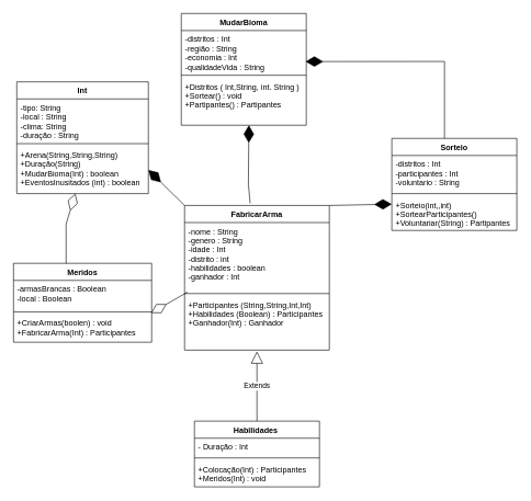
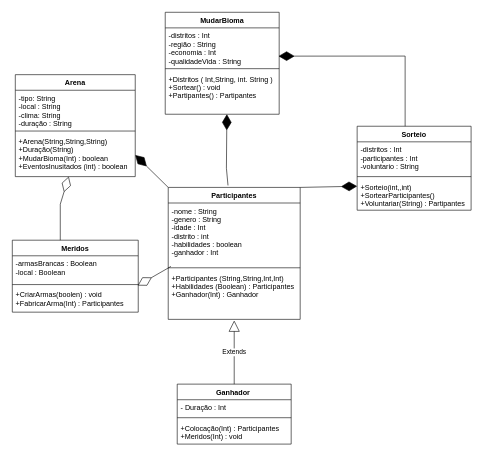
  <mxCell id="0" />
  <mxCell id="1" parent="0" />
  <mxCell id="2" value="Sorteio" style="swimlane;fontStyle=1;align=center;verticalAlign=top;childLayout=stackLayout;horizontal=1;startSize=26;horizontalStack=0;resizeParent=1;resizeParentMax=0;resizeLast=0;collapsible=1;marginBottom=0;" vertex="1" parent="1"><mxGeometry x="595" y="210" width="190" height="140" as="geometry" /></mxCell>
  <mxCell id="3" value="-distritos : Int&#10;-participantes : Int&#10;-voluntario : String&#10;" style="text;strokeColor=none;fillColor=none;align=left;verticalAlign=top;spacingLeft=4;spacingRight=4;overflow=hidden;rotatable=0;points=[[0,0.5],[1,0.5]];portConstraint=eastwest;" vertex="1" parent="2"><mxGeometry y="26" width="190" height="54" as="geometry" /></mxCell>
  <mxCell id="4" value="" style="line;strokeWidth=1;fillColor=none;align=left;verticalAlign=middle;spacingTop=-1;spacingLeft=3;spacingRight=3;rotatable=0;labelPosition=right;points=[];portConstraint=eastwest;" vertex="1" parent="2"><mxGeometry y="80" width="190" height="8" as="geometry" /></mxCell>
  <mxCell id="5" value="+Sorteio(int,,int)&#10;+SortearParticipantes()&#10;+Voluntariar(String) : Partipantes" style="text;strokeColor=none;fillColor=none;align=left;verticalAlign=top;spacingLeft=4;spacingRight=4;overflow=hidden;rotatable=0;points=[[0,0.5],[1,0.5]];portConstraint=eastwest;" vertex="1" parent="2"><mxGeometry y="88" width="190" height="52" as="geometry" /></mxCell>
- <mxCell id="6" value="Int" style="swimlane;fontStyle=1;align=center;verticalAlign=top;childLayout=stackLayout;horizontal=1;startSize=26;horizontalStack=0;resizeParent=1;resizeParentMax=0;resizeLast=0;collapsible=1;marginBottom=0;" vertex="1" parent="1"><mxGeometry x="25" y="124" width="200" height="170" as="geometry"><mxRectangle x="10" y="134" width="70" height="26" as="alternateBounds" /></mxGeometry></mxCell>
+ <mxCell id="6" value="Arena" style="swimlane;fontStyle=1;align=center;verticalAlign=top;childLayout=stackLayout;horizontal=1;startSize=26;horizontalStack=0;resizeParent=1;resizeParentMax=0;resizeLast=0;collapsible=1;marginBottom=0;" vertex="1" parent="1"><mxGeometry x="25" y="124" width="200" height="170" as="geometry"><mxRectangle x="10" y="134" width="70" height="26" as="alternateBounds" /></mxGeometry></mxCell>
  <mxCell id="7" value="-tipo: String&#10;-local : String&#10;-clima: String&#10;-duração : String" style="text;strokeColor=none;fillColor=none;align=left;verticalAlign=top;spacingLeft=4;spacingRight=4;overflow=hidden;rotatable=0;points=[[0,0.5],[1,0.5]];portConstraint=eastwest;" vertex="1" parent="6"><mxGeometry y="26" width="200" height="64" as="geometry" /></mxCell>
  <mxCell id="8" value="" style="line;strokeWidth=1;fillColor=none;align=left;verticalAlign=middle;spacingTop=-1;spacingLeft=3;spacingRight=3;rotatable=0;labelPosition=right;points=[];portConstraint=eastwest;" vertex="1" parent="6"><mxGeometry y="90" width="200" height="8" as="geometry" /></mxCell>
  <mxCell id="9" value="+Arena(String,String,String)&#10;+Duração(String)&#10;+MudarBioma(Int) : boolean&#10;+EventosInusitados (int) : boolean" style="text;strokeColor=none;fillColor=none;align=left;verticalAlign=top;spacingLeft=4;spacingRight=4;overflow=hidden;rotatable=0;points=[[0,0.5],[1,0.5]];portConstraint=eastwest;" vertex="1" parent="6"><mxGeometry y="98" width="200" height="72" as="geometry" /></mxCell>
- <mxCell id="10" value="FabricarArma" style="swimlane;fontStyle=1;align=center;verticalAlign=top;childLayout=stackLayout;horizontal=1;startSize=26;horizontalStack=0;resizeParent=1;resizeParentMax=0;resizeLast=0;collapsible=1;marginBottom=0;" vertex="1" parent="1"><mxGeometry x="280" y="312" width="220" height="220" as="geometry" /></mxCell>
+ <mxCell id="10" value="Participantes" style="swimlane;fontStyle=1;align=center;verticalAlign=top;childLayout=stackLayout;horizontal=1;startSize=26;horizontalStack=0;resizeParent=1;resizeParentMax=0;resizeLast=0;collapsible=1;marginBottom=0;" vertex="1" parent="1"><mxGeometry x="280" y="312" width="220" height="220" as="geometry" /></mxCell>
  <mxCell id="11" value="-nome : String&#10;-genero : String &#10;-idade : Int&#10;-distrito : int&#10;-habilidades : boolean&#10;-ganhador : Int " style="text;strokeColor=none;fillColor=none;align=left;verticalAlign=top;spacingLeft=4;spacingRight=4;overflow=hidden;rotatable=0;points=[[0,0.5],[1,0.5]];portConstraint=eastwest;" vertex="1" parent="10"><mxGeometry y="26" width="220" height="104" as="geometry" /></mxCell>
  <mxCell id="12" value="" style="line;strokeWidth=1;fillColor=none;align=left;verticalAlign=middle;spacingTop=-1;spacingLeft=3;spacingRight=3;rotatable=0;labelPosition=right;points=[];portConstraint=eastwest;" vertex="1" parent="10"><mxGeometry y="130" width="220" height="8" as="geometry" /></mxCell>
  <mxCell id="13" value="+Participantes (String,String,Int,Int)&#10;+Habilidades (Boolean) : Participantes&#10;+Ganhador(Int) : Ganhador" style="text;strokeColor=none;fillColor=none;align=left;verticalAlign=top;spacingLeft=4;spacingRight=4;overflow=hidden;rotatable=0;points=[[0,0.5],[1,0.5]];portConstraint=eastwest;" vertex="1" parent="10"><mxGeometry y="138" width="220" height="82" as="geometry" /></mxCell>
  <mxCell id="14" value="Meridos" style="swimlane;fontStyle=1;align=center;verticalAlign=top;childLayout=stackLayout;horizontal=1;startSize=26;horizontalStack=0;resizeParent=1;resizeParentMax=0;resizeLast=0;collapsible=1;marginBottom=0;" vertex="1" parent="1"><mxGeometry x="20" y="400" width="210" height="120" as="geometry" /></mxCell>
  <mxCell id="15" value="" style="endArrow=diamondThin;endFill=0;endSize=24;html=1;rounded=0;" edge="1" parent="14" target="9"><mxGeometry width="160" relative="1" as="geometry"><mxPoint x="80" as="sourcePoint" /><mxPoint x="80" y="-90" as="targetPoint" /><Array as="points"><mxPoint x="80" y="-60" /></Array></mxGeometry></mxCell>
  <mxCell id="16" value="-armasBrancas : Boolean&#10;-local : Boolean" style="text;strokeColor=none;fillColor=none;align=left;verticalAlign=top;spacingLeft=4;spacingRight=4;overflow=hidden;rotatable=0;points=[[0,0.5],[1,0.5]];portConstraint=eastwest;" vertex="1" parent="14"><mxGeometry y="26" width="210" height="44" as="geometry" /></mxCell>
  <mxCell id="17" value="" style="line;strokeWidth=1;fillColor=none;align=left;verticalAlign=middle;spacingTop=-1;spacingLeft=3;spacingRight=3;rotatable=0;labelPosition=right;points=[];portConstraint=eastwest;" vertex="1" parent="14"><mxGeometry y="70" width="210" height="8" as="geometry" /></mxCell>
  <mxCell id="18" value="+CriarArmas(boolen) : void&#10;+FabricarArma(Int) : Participantes&#10;" style="text;strokeColor=none;fillColor=none;align=left;verticalAlign=top;spacingLeft=4;spacingRight=4;overflow=hidden;rotatable=0;points=[[0,0.5],[1,0.5]];portConstraint=eastwest;" vertex="1" parent="14"><mxGeometry y="78" width="210" height="42" as="geometry" /></mxCell>
  <mxCell id="19" value="MudarBioma" style="swimlane;fontStyle=1;align=center;verticalAlign=top;childLayout=stackLayout;horizontal=1;startSize=26;horizontalStack=0;resizeParent=1;resizeParentMax=0;resizeLast=0;collapsible=1;marginBottom=0;" vertex="1" parent="1"><mxGeometry x="275" y="20" width="190" height="170" as="geometry" /></mxCell>
  <mxCell id="20" value="-distritos : Int   &#10;-região : String&#10;-economia : Int&#10;-qualidadeVida : String &#10;&#10;" style="text;strokeColor=none;fillColor=none;align=left;verticalAlign=top;spacingLeft=4;spacingRight=4;overflow=hidden;rotatable=0;points=[[0,0.5],[1,0.5]];portConstraint=eastwest;" vertex="1" parent="19"><mxGeometry y="26" width="190" height="64" as="geometry" /></mxCell>
  <mxCell id="21" value="" style="line;strokeWidth=1;fillColor=none;align=left;verticalAlign=middle;spacingTop=-1;spacingLeft=3;spacingRight=3;rotatable=0;labelPosition=right;points=[];portConstraint=eastwest;" vertex="1" parent="19"><mxGeometry y="90" width="190" height="8" as="geometry" /></mxCell>
  <mxCell id="22" value="+Distritos ( Int,String, int. String )&#10;+Sortear() : void&#10;+Partipantes() : Partipantes&#10;&#10;&#10; &#10; " style="text;strokeColor=none;fillColor=none;align=left;verticalAlign=top;spacingLeft=4;spacingRight=4;overflow=hidden;rotatable=0;points=[[0,0.5],[1,0.5]];portConstraint=eastwest;" vertex="1" parent="19"><mxGeometry y="98" width="190" height="72" as="geometry" /></mxCell>
  <mxCell id="23" value="" style="endArrow=diamondThin;endFill=1;endSize=24;html=1;rounded=0;entryX=0.994;entryY=0.736;entryDx=0;entryDy=0;entryPerimeter=0;" edge="1" parent="1" target="20"><mxGeometry width="160" relative="1" as="geometry"><mxPoint x="675" y="210" as="sourcePoint" /><mxPoint x="505" y="80" as="targetPoint" /><Array as="points"><mxPoint x="675" y="93" /></Array></mxGeometry></mxCell>
  <mxCell id="24" value="" style="endArrow=diamondThin;endFill=1;endSize=24;html=1;rounded=0;exitX=1;exitY=0;exitDx=0;exitDy=0;" edge="1" parent="1" source="10"><mxGeometry width="160" relative="1" as="geometry"><mxPoint x="525" y="340" as="sourcePoint" /><mxPoint x="595" y="310" as="targetPoint" /></mxGeometry></mxCell>
  <mxCell id="25" value="" style="endArrow=diamondThin;endFill=1;endSize=24;html=1;rounded=0;entryX=0.541;entryY=1;entryDx=0;entryDy=0;entryPerimeter=0;exitX=0.453;exitY=-0.015;exitDx=0;exitDy=0;exitPerimeter=0;" edge="1" parent="1" source="10" target="22"><mxGeometry width="160" relative="1" as="geometry"><mxPoint x="429" y="340" as="sourcePoint" /><mxPoint x="419" y="258" as="targetPoint" /><Array as="points"><mxPoint x="377" y="280" /></Array></mxGeometry></mxCell>
  <mxCell id="26" value="" style="endArrow=diamondThin;endFill=1;endSize=24;html=1;rounded=0;exitX=0;exitY=0;exitDx=0;exitDy=0;entryX=1;entryY=0.5;entryDx=0;entryDy=0;" edge="1" parent="1" source="10" target="9"><mxGeometry width="160" relative="1" as="geometry"><mxPoint x="185" y="420" as="sourcePoint" /><mxPoint x="185" y="250" as="targetPoint" /></mxGeometry></mxCell>
- <mxCell id="27" value="Habilidades " style="swimlane;fontStyle=1;align=center;verticalAlign=top;childLayout=stackLayout;horizontal=1;startSize=26;horizontalStack=0;resizeParent=1;resizeParentMax=0;resizeLast=0;collapsible=1;marginBottom=0;" vertex="1" parent="1"><mxGeometry x="295" y="640" width="190" height="100" as="geometry" /></mxCell>
+ <mxCell id="27" value="Ganhador " style="swimlane;fontStyle=1;align=center;verticalAlign=top;childLayout=stackLayout;horizontal=1;startSize=26;horizontalStack=0;resizeParent=1;resizeParentMax=0;resizeLast=0;collapsible=1;marginBottom=0;" vertex="1" parent="1"><mxGeometry x="295" y="640" width="190" height="100" as="geometry" /></mxCell>
  <mxCell id="28" value="- Duração : Int" style="text;strokeColor=none;fillColor=none;align=left;verticalAlign=top;spacingLeft=4;spacingRight=4;overflow=hidden;rotatable=0;points=[[0,0.5],[1,0.5]];portConstraint=eastwest;" vertex="1" parent="27"><mxGeometry y="26" width="190" height="26" as="geometry" /></mxCell>
  <mxCell id="29" value="" style="line;strokeWidth=1;fillColor=none;align=left;verticalAlign=middle;spacingTop=-1;spacingLeft=3;spacingRight=3;rotatable=0;labelPosition=right;points=[];portConstraint=eastwest;" vertex="1" parent="27"><mxGeometry y="52" width="190" height="8" as="geometry" /></mxCell>
  <mxCell id="30" value="+Colocação(Int) : Participantes&#10;+Meridos(Int) : void" style="text;strokeColor=none;fillColor=none;align=left;verticalAlign=top;spacingLeft=4;spacingRight=4;overflow=hidden;rotatable=0;points=[[0,0.5],[1,0.5]];portConstraint=eastwest;" vertex="1" parent="27"><mxGeometry y="60" width="190" height="40" as="geometry" /></mxCell>
  <mxCell id="31" value="Extends" style="endArrow=block;endSize=16;endFill=0;html=1;rounded=0;entryX=0.5;entryY=1.024;entryDx=0;entryDy=0;entryPerimeter=0;exitX=0.5;exitY=0;exitDx=0;exitDy=0;" edge="1" parent="1" source="27" target="13"><mxGeometry width="160" relative="1" as="geometry"><mxPoint x="195" y="450" as="sourcePoint" /><mxPoint x="355" y="450" as="targetPoint" /></mxGeometry></mxCell>
  <mxCell id="32" value="" style="endArrow=diamondThin;endFill=0;endSize=24;html=1;rounded=0;exitX=0.021;exitY=0.216;exitDx=0;exitDy=0;exitPerimeter=0;entryX=0.996;entryY=1.126;entryDx=0;entryDy=0;entryPerimeter=0;" edge="1" parent="1" source="12" target="16"><mxGeometry width="160" relative="1" as="geometry"><mxPoint x="55" y="520" as="sourcePoint" /><mxPoint x="235" y="450" as="targetPoint" /></mxGeometry></mxCell>
